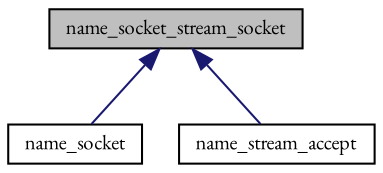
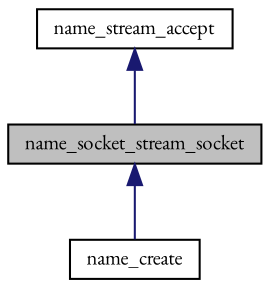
  digraph {
    fontname="EB Garamond"
    rankdir=TB
    node [color=black fillcolor=white fontname="EB Garamond" fontsize=10 shape=record style=filled]
    edge [color=midnightblue dir=back fontname="EB Garamond" fontsize=10 labelfontname=FreeSans labelfontsize=10 style=solid]
    n1 [fillcolor=grey75 fontcolor=black height=0.2 label=name_socket_stream_socket width=0.4]
-   n2 [height=0.2 label=name_socket width=0.4]
+   n2 [height=0.2 label=name_create width=0.4]
    n3 [height=0.2 label=name_stream_accept width=0.4]
    n1 -> n2
-   n1 -> n3
+   n3 -> n1
  }
